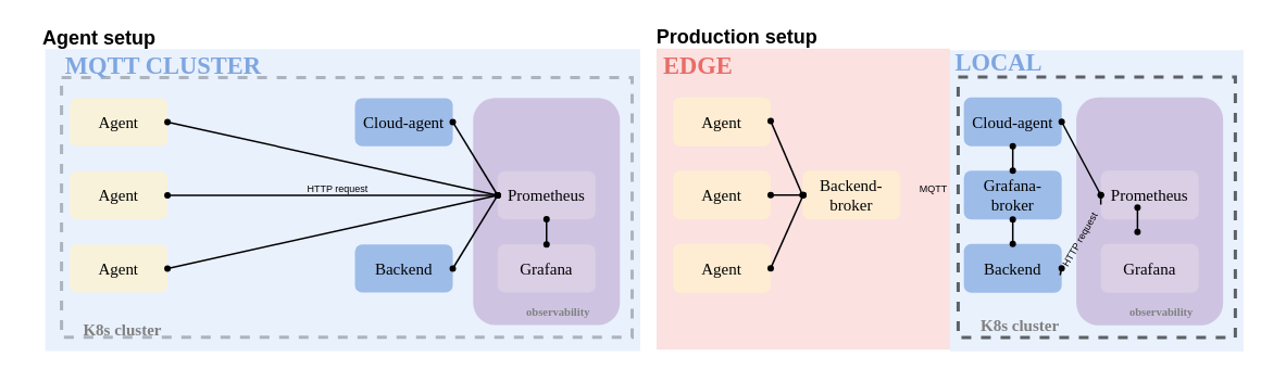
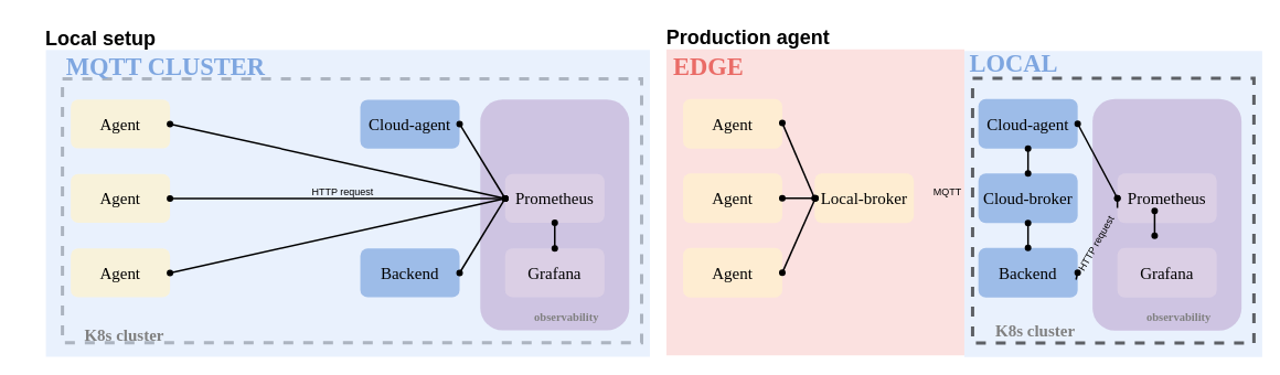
  <mxCell id="0" />
  <mxCell id="1" parent="0" />
  <mxCell id="2" value="" style="rounded=0;whiteSpace=wrap;html=1;fontFamily=Lucida Console;fontSize=20;fillColor=#dae8fc;strokeColor=none;opacity=60;" parent="1" vertex="1"><mxGeometry x="1165" y="61" width="360" height="370" as="geometry" /></mxCell>
- <mxCell id="3" value="&lt;font style=&quot;font-size: 24px;&quot;&gt;&lt;b&gt;Production setup&lt;/b&gt;&lt;/font&gt;" style="text;html=1;strokeColor=none;fillColor=none;align=center;verticalAlign=middle;whiteSpace=wrap;rounded=0;" parent="1" vertex="1"><mxGeometry x="779" y="20" width="250" height="50" as="geometry" /></mxCell>
- <mxCell id="4" value="&lt;font style=&quot;font-size: 24px;&quot;&gt;&lt;b&gt;Agent setup&lt;/b&gt;&lt;/font&gt;" style="text;html=1;strokeColor=none;fillColor=none;align=center;verticalAlign=middle;whiteSpace=wrap;rounded=0;" parent="1" vertex="1"><mxGeometry x="39" y="22.25" width="165" height="49" as="geometry" /></mxCell>
+ <mxCell id="3" value="&lt;font style=&quot;font-size: 24px;&quot;&gt;&lt;b&gt;Production agent&lt;/b&gt;&lt;/font&gt;" style="text;html=1;strokeColor=none;fillColor=none;align=center;verticalAlign=middle;whiteSpace=wrap;rounded=0;" parent="1" vertex="1"><mxGeometry x="779" y="20" width="250" height="50" as="geometry" /></mxCell>
+ <mxCell id="4" value="&lt;font style=&quot;font-size: 24px;&quot;&gt;&lt;b&gt;Local setup&lt;/b&gt;&lt;/font&gt;" style="text;html=1;strokeColor=none;fillColor=none;align=center;verticalAlign=middle;whiteSpace=wrap;rounded=0;" parent="1" vertex="1"><mxGeometry x="39" y="22.25" width="165" height="49" as="geometry" /></mxCell>
  <mxCell id="5" value="" style="rounded=0;whiteSpace=wrap;html=1;fontFamily=Lucida Console;fontSize=30;fontColor=#7EA6E0;opacity=60;fillColor=none;strokeWidth=4;dashed=1;" parent="1" vertex="1"><mxGeometry x="1175" y="94" width="340" height="320" as="geometry" /></mxCell>
  <mxCell id="6" value="" style="rounded=1;whiteSpace=wrap;html=1;fontSize=14;fillColor=#A680B8;strokeColor=none;opacity=40;" parent="1" vertex="1"><mxGeometry x="1320" y="119" width="180" height="280" as="geometry" /></mxCell>
  <mxCell id="7" value="" style="rounded=0;whiteSpace=wrap;html=1;fontFamily=Lucida Console;fontSize=20;fillColor=#f8cecc;strokeColor=none;opacity=60;" parent="1" vertex="1"><mxGeometry x="805" y="59" width="360" height="370" as="geometry" /></mxCell>
  <mxCell id="8" value="&lt;span style=&quot;font-size: 20px;&quot;&gt;&lt;font face=&quot;Lucida Console&quot;&gt;Agent&lt;/font&gt;&lt;/span&gt;" style="rounded=1;whiteSpace=wrap;html=1;fillColor=#fff2cc;strokeColor=none;opacity=70;" parent="1" vertex="1"><mxGeometry x="825" y="119" width="120" height="60" as="geometry" /></mxCell>
  <mxCell id="9" value="&lt;span style=&quot;font-size: 20px;&quot;&gt;&lt;font face=&quot;Lucida Console&quot;&gt;Agent&lt;/font&gt;&lt;/span&gt;" style="rounded=1;whiteSpace=wrap;html=1;fillColor=#fff2cc;strokeColor=none;opacity=70;" parent="1" vertex="1"><mxGeometry x="825" y="209" width="120" height="60" as="geometry" /></mxCell>
  <mxCell id="10" value="&lt;span style=&quot;font-size: 20px;&quot;&gt;&lt;font face=&quot;Lucida Console&quot;&gt;Agent&lt;/font&gt;&lt;/span&gt;" style="rounded=1;whiteSpace=wrap;html=1;fillColor=#fff2cc;strokeColor=none;opacity=70;" parent="1" vertex="1"><mxGeometry x="825" y="299" width="120" height="60" as="geometry" /></mxCell>
  <mxCell id="11" value="&lt;font face=&quot;Lucida Console&quot;&gt;&lt;span style=&quot;font-size: 20px;&quot;&gt;Backend&lt;/span&gt;&lt;/font&gt;" style="rounded=1;whiteSpace=wrap;html=1;fillColor=#7EA6E0;strokeColor=none;opacity=70;" parent="1" vertex="1"><mxGeometry x="1182" y="299" width="120" height="60" as="geometry" /></mxCell>
  <mxCell id="12" value="&lt;font color=&quot;#ea6b66&quot; style=&quot;font-size: 30px;&quot;&gt;&lt;b&gt;EDGE&lt;/b&gt;&lt;/font&gt;" style="text;html=1;strokeColor=none;fillColor=none;align=center;verticalAlign=middle;whiteSpace=wrap;rounded=0;fontFamily=Lucida Console;fontSize=20;opacity=60;" parent="1" vertex="1"><mxGeometry x="826" y="64" width="60" height="30" as="geometry" /></mxCell>
  <mxCell id="13" value="&lt;font color=&quot;#7ea6e0&quot; style=&quot;font-size: 30px;&quot;&gt;&lt;b style=&quot;&quot;&gt;LOCAL&lt;/b&gt;&lt;/font&gt;" style="text;html=1;strokeColor=none;fillColor=none;align=center;verticalAlign=middle;whiteSpace=wrap;rounded=0;fontFamily=Lucida Console;fontSize=20;opacity=60;" parent="1" vertex="1"><mxGeometry x="1195" y="61" width="60" height="30" as="geometry" /></mxCell>
  <mxCell id="14" value="&lt;font color=&quot;#808080&quot; size=&quot;1&quot;&gt;&lt;b style=&quot;font-size: 20px;&quot;&gt;K8s cluster&lt;/b&gt;&lt;/font&gt;" style="text;html=1;strokeColor=none;fillColor=none;align=center;verticalAlign=middle;whiteSpace=wrap;rounded=0;fontFamily=Lucida Console;fontSize=20;opacity=60;" parent="1" vertex="1"><mxGeometry x="1121" y="383" width="260" height="30" as="geometry" /></mxCell>
  <mxCell id="15" value="&lt;font color=&quot;#808080&quot; style=&quot;font-size: 14px;&quot;&gt;&lt;b style=&quot;font-size: 14px;&quot;&gt;observability&lt;/b&gt;&lt;/font&gt;" style="text;html=1;strokeColor=none;fillColor=none;align=center;verticalAlign=middle;whiteSpace=wrap;rounded=0;fontFamily=Lucida Console;fontSize=14;opacity=60;" parent="1" vertex="1"><mxGeometry x="1361" y="369" width="127" height="30" as="geometry" /></mxCell>
  <mxCell id="16" value="&lt;font face=&quot;Lucida Console&quot;&gt;&lt;span style=&quot;font-size: 20px;&quot;&gt;Prometheus&lt;/span&gt;&lt;/font&gt;" style="rounded=1;whiteSpace=wrap;html=1;fillColor=#e1d5e7;strokeColor=none;opacity=70;" parent="1" vertex="1"><mxGeometry x="1350" y="209" width="120" height="60" as="geometry" /></mxCell>
  <mxCell id="17" value="&lt;font face=&quot;Lucida Console&quot;&gt;&lt;span style=&quot;font-size: 20px;&quot;&gt;Grafana&lt;/span&gt;&lt;/font&gt;" style="rounded=1;whiteSpace=wrap;html=1;fillColor=#e1d5e7;strokeColor=none;opacity=70;" parent="1" vertex="1"><mxGeometry x="1350" y="299" width="120" height="60" as="geometry" /></mxCell>
  <mxCell id="18" value="" style="endArrow=oval;html=1;rounded=0;fontFamily=Lucida Console;fontSize=20;entryX=0.5;entryY=0;entryDx=0;entryDy=0;startArrow=oval;startFill=1;strokeWidth=2;endFill=1;" parent="1" edge="1"><mxGeometry width="50" height="50" relative="1" as="geometry"><mxPoint x="1395" y="254.5" as="sourcePoint" /><mxPoint x="1395" y="284.5" as="targetPoint" /><Array as="points" /></mxGeometry></mxCell>
  <mxCell id="19" value="&lt;span style=&quot;font-size: 20px;&quot;&gt;&lt;font face=&quot;Lucida Console&quot;&gt;Cloud-agent&lt;/font&gt;&lt;/span&gt;" style="rounded=1;whiteSpace=wrap;html=1;fillColor=#7EA6E0;strokeColor=none;opacity=70;" parent="1" vertex="1"><mxGeometry x="1182" y="119" width="120" height="60" as="geometry" /></mxCell>
  <mxCell id="20" value="" style="endArrow=oval;html=1;rounded=0;fontFamily=Lucida Console;fontSize=20;entryX=1;entryY=0.5;entryDx=0;entryDy=0;startArrow=none;startFill=1;strokeWidth=2;endFill=1;exitX=0;exitY=0.5;exitDx=0;exitDy=0;" parent="1" source="29" target="11" edge="1"><mxGeometry width="50" height="50" relative="1" as="geometry"><mxPoint x="1235" y="240" as="sourcePoint" /><mxPoint x="1145" y="220" as="targetPoint" /><Array as="points" /></mxGeometry></mxCell>
  <mxCell id="21" value="" style="endArrow=oval;html=1;rounded=0;fontFamily=Lucida Console;fontSize=20;entryX=1;entryY=0.5;entryDx=0;entryDy=0;startArrow=oval;startFill=1;strokeWidth=2;endFill=1;exitX=0;exitY=0.5;exitDx=0;exitDy=0;" parent="1" source="16" target="19" edge="1"><mxGeometry width="50" height="50" relative="1" as="geometry"><mxPoint x="1360" y="252" as="sourcePoint" /><mxPoint x="1295" y="202" as="targetPoint" /><Array as="points" /></mxGeometry></mxCell>
- <mxCell id="22" value="&lt;font face=&quot;Lucida Console&quot;&gt;&lt;span style=&quot;font-size: 20px;&quot;&gt;Backend-broker&lt;/span&gt;&lt;/font&gt;" style="rounded=1;whiteSpace=wrap;html=1;fillColor=#fff2cc;strokeColor=none;opacity=70;" parent="1" vertex="1"><mxGeometry x="984" y="209" width="120" height="60" as="geometry" /></mxCell>
- <mxCell id="23" value="&lt;span style=&quot;font-size: 20px;&quot;&gt;&lt;font face=&quot;Lucida Console&quot;&gt;Grafana-broker&lt;/font&gt;&lt;/span&gt;" style="rounded=1;whiteSpace=wrap;html=1;fillColor=#7EA6E0;strokeColor=none;opacity=70;" parent="1" vertex="1"><mxGeometry x="1182" y="209" width="120" height="60" as="geometry" /></mxCell>
+ <mxCell id="22" value="&lt;font face=&quot;Lucida Console&quot;&gt;&lt;span style=&quot;font-size: 20px;&quot;&gt;Local-broker&lt;/span&gt;&lt;/font&gt;" style="rounded=1;whiteSpace=wrap;html=1;fillColor=#fff2cc;strokeColor=none;opacity=70;" parent="1" vertex="1"><mxGeometry x="984" y="209" width="120" height="60" as="geometry" /></mxCell>
+ <mxCell id="23" value="&lt;span style=&quot;font-size: 20px;&quot;&gt;&lt;font face=&quot;Lucida Console&quot;&gt;Cloud-broker&lt;/font&gt;&lt;/span&gt;" style="rounded=1;whiteSpace=wrap;html=1;fillColor=#7EA6E0;strokeColor=none;opacity=70;" parent="1" vertex="1"><mxGeometry x="1182" y="209" width="120" height="60" as="geometry" /></mxCell>
  <mxCell id="24" value="" style="endArrow=oval;html=1;rounded=0;fontFamily=Lucida Console;fontSize=20;startArrow=oval;startFill=1;strokeWidth=2;endFill=1;exitX=0;exitY=0.5;exitDx=0;exitDy=0;" parent="1" source="22" edge="1"><mxGeometry width="50" height="50" relative="1" as="geometry"><mxPoint x="1020.5" y="148.37" as="sourcePoint" /><mxPoint x="945" y="148" as="targetPoint" /><Array as="points" /></mxGeometry></mxCell>
  <mxCell id="25" value="" style="endArrow=oval;html=1;rounded=0;fontFamily=Lucida Console;fontSize=20;startArrow=oval;startFill=1;strokeWidth=2;endFill=1;entryX=1;entryY=0.5;entryDx=0;entryDy=0;" parent="1" target="9" edge="1"><mxGeometry width="50" height="50" relative="1" as="geometry"><mxPoint x="985" y="239" as="sourcePoint" /><mxPoint x="955" y="158" as="targetPoint" /><Array as="points" /></mxGeometry></mxCell>
  <mxCell id="26" value="" style="endArrow=oval;html=1;rounded=0;fontFamily=Lucida Console;fontSize=20;startArrow=oval;startFill=1;strokeWidth=2;endFill=1;entryX=1;entryY=0.5;entryDx=0;entryDy=0;" parent="1" target="10" edge="1"><mxGeometry width="50" height="50" relative="1" as="geometry"><mxPoint x="985" y="239" as="sourcePoint" /><mxPoint x="955" y="249" as="targetPoint" /><Array as="points" /></mxGeometry></mxCell>
  <mxCell id="27" value="" style="endArrow=oval;html=1;rounded=0;fontFamily=Lucida Console;fontSize=20;startArrow=oval;startFill=1;strokeWidth=2;endFill=1;entryX=0.5;entryY=0;entryDx=0;entryDy=0;exitX=0.5;exitY=1;exitDx=0;exitDy=0;" parent="1" source="19" edge="1" target="23"><mxGeometry width="50" height="50" relative="1" as="geometry"><mxPoint x="1275" y="119" as="sourcePoint" /><mxPoint x="1235" y="209" as="targetPoint" /><Array as="points" /></mxGeometry></mxCell>
  <mxCell id="28" value="" style="endArrow=oval;html=1;rounded=0;fontFamily=Lucida Console;fontSize=20;startArrow=oval;startFill=1;strokeWidth=2;endFill=1;entryX=0.5;entryY=0;entryDx=0;entryDy=0;exitX=0.5;exitY=1;exitDx=0;exitDy=0;" parent="1" edge="1" target="11" source="23"><mxGeometry width="50" height="50" relative="1" as="geometry"><mxPoint x="1235" y="269" as="sourcePoint" /><mxPoint x="1235" y="299" as="targetPoint" /><Array as="points" /></mxGeometry></mxCell>
  <mxCell id="29" value="HTTP request" style="text;html=1;strokeColor=none;fillColor=none;align=center;verticalAlign=middle;whiteSpace=wrap;rounded=0;fontSize=12;opacity=40;rotation=-60;" parent="1" vertex="1"><mxGeometry x="1275" y="279" width="100" height="30" as="geometry" /></mxCell>
  <mxCell id="30" value="" style="endArrow=none;html=1;rounded=0;fontFamily=Lucida Console;fontSize=20;entryX=1;entryY=0.5;entryDx=0;entryDy=0;startArrow=oval;startFill=1;strokeWidth=2;endFill=1;exitX=0;exitY=0.5;exitDx=0;exitDy=0;" parent="1" source="16" target="29" edge="1"><mxGeometry width="50" height="50" relative="1" as="geometry"><mxPoint x="1350" y="239" as="sourcePoint" /><mxPoint x="1295" y="329" as="targetPoint" /><Array as="points" /></mxGeometry></mxCell>
  <mxCell id="31" value="MQTT" style="text;html=1;strokeColor=none;fillColor=none;align=center;verticalAlign=middle;whiteSpace=wrap;rounded=0;fontSize=12;opacity=40;rotation=0;" parent="1" vertex="1"><mxGeometry x="1095" y="222.65" width="100" height="18" as="geometry" /></mxCell>
  <mxCell id="32" value="" style="rounded=0;whiteSpace=wrap;html=1;fontFamily=Lucida Console;fontSize=30;fontColor=#7EA6E0;opacity=60;fillColor=none;strokeWidth=4;dashed=1;" parent="1" vertex="1"><mxGeometry x="75" y="94.75" width="700" height="319" as="geometry" /></mxCell>
  <mxCell id="33" value="" style="rounded=0;whiteSpace=wrap;html=1;fontFamily=Lucida Console;fontSize=20;fillColor=#dae8fc;strokeColor=none;opacity=60;" parent="1" vertex="1"><mxGeometry x="55" y="59.75" width="730" height="371" as="geometry" /></mxCell>
  <mxCell id="34" value="" style="rounded=1;whiteSpace=wrap;html=1;fontSize=14;fillColor=#A680B8;strokeColor=none;opacity=40;" parent="1" vertex="1"><mxGeometry x="580" y="119.75" width="180" height="279" as="geometry" /></mxCell>
  <mxCell id="35" value="&lt;span style=&quot;font-size: 20px;&quot;&gt;&lt;font face=&quot;Lucida Console&quot;&gt;Agent&lt;/font&gt;&lt;/span&gt;" style="rounded=1;whiteSpace=wrap;html=1;fillColor=#fff2cc;strokeColor=none;opacity=70;" parent="1" vertex="1"><mxGeometry x="85" y="119.75" width="120" height="59" as="geometry" /></mxCell>
  <mxCell id="36" value="&lt;span style=&quot;font-size: 20px;&quot;&gt;&lt;font face=&quot;Lucida Console&quot;&gt;Agent&lt;/font&gt;&lt;/span&gt;" style="rounded=1;whiteSpace=wrap;html=1;fillColor=#fff2cc;strokeColor=none;opacity=70;" parent="1" vertex="1"><mxGeometry x="85" y="209.75" width="120" height="59" as="geometry" /></mxCell>
  <mxCell id="37" value="&lt;span style=&quot;font-size: 20px;&quot;&gt;&lt;font face=&quot;Lucida Console&quot;&gt;Agent&lt;/font&gt;&lt;/span&gt;" style="rounded=1;whiteSpace=wrap;html=1;fillColor=#fff2cc;strokeColor=none;opacity=70;" parent="1" vertex="1"><mxGeometry x="85" y="299.75" width="120" height="59" as="geometry" /></mxCell>
  <mxCell id="38" value="&lt;font face=&quot;Lucida Console&quot;&gt;&lt;span style=&quot;font-size: 20px;&quot;&gt;Backend&lt;/span&gt;&lt;/font&gt;" style="rounded=1;whiteSpace=wrap;html=1;fillColor=#7EA6E0;strokeColor=none;opacity=70;" parent="1" vertex="1"><mxGeometry x="435" y="299.75" width="120" height="59" as="geometry" /></mxCell>
  <mxCell id="39" value="&lt;font color=&quot;#7ea6e0&quot; style=&quot;font-size: 30px;&quot;&gt;&lt;b style=&quot;&quot;&gt;MQTT CLUSTER&lt;/b&gt;&lt;/font&gt;" style="text;html=1;strokeColor=none;fillColor=none;align=center;verticalAlign=middle;whiteSpace=wrap;rounded=0;fontFamily=Lucida Console;fontSize=20;opacity=60;" parent="1" vertex="1"><mxGeometry x="65" y="64.75" width="270" height="29" as="geometry" /></mxCell>
  <mxCell id="40" value="&lt;font color=&quot;#808080&quot; size=&quot;1&quot;&gt;&lt;b style=&quot;font-size: 20px;&quot;&gt;K8s cluster&lt;/b&gt;&lt;/font&gt;" style="text;html=1;strokeColor=none;fillColor=none;align=center;verticalAlign=middle;whiteSpace=wrap;rounded=0;fontFamily=Lucida Console;fontSize=20;opacity=60;" parent="1" vertex="1"><mxGeometry x="20" y="389.75" width="260" height="29" as="geometry" /></mxCell>
  <mxCell id="41" value="&lt;font color=&quot;#808080&quot; style=&quot;font-size: 14px;&quot;&gt;&lt;b style=&quot;font-size: 14px;&quot;&gt;observability&lt;/b&gt;&lt;/font&gt;" style="text;html=1;strokeColor=none;fillColor=none;align=center;verticalAlign=middle;whiteSpace=wrap;rounded=0;fontFamily=Lucida Console;fontSize=14;opacity=60;" parent="1" vertex="1"><mxGeometry x="621" y="369.75" width="127" height="29" as="geometry" /></mxCell>
  <mxCell id="42" value="&lt;font face=&quot;Lucida Console&quot;&gt;&lt;span style=&quot;font-size: 20px;&quot;&gt;Prometheus&lt;/span&gt;&lt;/font&gt;" style="rounded=1;whiteSpace=wrap;html=1;fillColor=#e1d5e7;strokeColor=none;opacity=70;" parent="1" vertex="1"><mxGeometry x="610" y="209.75" width="120" height="59" as="geometry" /></mxCell>
  <mxCell id="43" value="&lt;font face=&quot;Lucida Console&quot;&gt;&lt;span style=&quot;font-size: 20px;&quot;&gt;Grafana&lt;/span&gt;&lt;/font&gt;" style="rounded=1;whiteSpace=wrap;html=1;fillColor=#e1d5e7;strokeColor=none;opacity=70;" parent="1" vertex="1"><mxGeometry x="610" y="299.75" width="120" height="59" as="geometry" /></mxCell>
  <mxCell id="44" value="" style="endArrow=oval;html=1;rounded=0;fontFamily=Lucida Console;fontSize=20;entryX=0.5;entryY=0;entryDx=0;entryDy=0;startArrow=oval;startFill=1;strokeWidth=2;endFill=1;" parent="1" source="42" target="43" edge="1"><mxGeometry width="50" height="50" relative="1" as="geometry"><mxPoint x="676.71" y="283.75" as="sourcePoint" /><mxPoint x="676.71" y="332.75" as="targetPoint" /><Array as="points" /></mxGeometry></mxCell>
  <mxCell id="45" value="&lt;span style=&quot;font-size: 20px;&quot;&gt;&lt;font face=&quot;Lucida Console&quot;&gt;Cloud-agent&lt;/font&gt;&lt;/span&gt;" style="rounded=1;whiteSpace=wrap;html=1;fillColor=#7EA6E0;strokeColor=none;opacity=70;" parent="1" vertex="1"><mxGeometry x="435" y="119.85" width="120" height="59" as="geometry" /></mxCell>
  <mxCell id="46" value="" style="endArrow=oval;html=1;rounded=0;fontFamily=Lucida Console;fontSize=20;entryX=1;entryY=0.5;entryDx=0;entryDy=0;startArrow=oval;startFill=1;strokeWidth=2;endFill=1;exitX=0;exitY=0.5;exitDx=0;exitDy=0;" parent="1" source="42" target="38" edge="1"><mxGeometry width="50" height="50" relative="1" as="geometry"><mxPoint x="495" y="240.75" as="sourcePoint" /><mxPoint x="405" y="220.75" as="targetPoint" /><Array as="points" /></mxGeometry></mxCell>
  <mxCell id="47" value="" style="endArrow=oval;html=1;rounded=0;fontFamily=Lucida Console;fontSize=20;entryX=1;entryY=0.5;entryDx=0;entryDy=0;startArrow=oval;startFill=1;strokeWidth=2;endFill=1;exitX=0;exitY=0.5;exitDx=0;exitDy=0;" parent="1" source="42" target="45" edge="1"><mxGeometry width="50" height="50" relative="1" as="geometry"><mxPoint x="620" y="252.75" as="sourcePoint" /><mxPoint x="555" y="202.75" as="targetPoint" /><Array as="points" /></mxGeometry></mxCell>
  <mxCell id="48" value="" style="endArrow=oval;html=1;rounded=0;fontFamily=Lucida Console;fontSize=20;entryX=1;entryY=0.5;entryDx=0;entryDy=0;startArrow=oval;startFill=1;strokeWidth=2;endFill=1;exitX=0;exitY=0.5;exitDx=0;exitDy=0;" parent="1" source="42" target="35" edge="1"><mxGeometry width="50" height="50" relative="1" as="geometry"><mxPoint x="540" y="269.75" as="sourcePoint" /><mxPoint x="315" y="149.85" as="targetPoint" /><Array as="points" /></mxGeometry></mxCell>
  <mxCell id="49" value="" style="endArrow=oval;html=1;rounded=0;fontFamily=Lucida Console;fontSize=20;entryX=1;entryY=0.5;entryDx=0;entryDy=0;startArrow=oval;startFill=1;strokeWidth=2;endFill=1;exitX=0;exitY=0.5;exitDx=0;exitDy=0;" parent="1" source="42" target="36" edge="1"><mxGeometry width="50" height="50" relative="1" as="geometry"><mxPoint x="620" y="249.75" as="sourcePoint" /><mxPoint x="315" y="239.75" as="targetPoint" /><Array as="points" /></mxGeometry></mxCell>
  <mxCell id="50" value="" style="endArrow=oval;html=1;rounded=0;fontFamily=Lucida Console;fontSize=20;entryX=1;entryY=0.5;entryDx=0;entryDy=0;startArrow=oval;startFill=1;strokeWidth=2;endFill=1;exitX=0;exitY=0.5;exitDx=0;exitDy=0;" parent="1" source="42" target="37" edge="1"><mxGeometry width="50" height="50" relative="1" as="geometry"><mxPoint x="620" y="249.75" as="sourcePoint" /><mxPoint x="315" y="329.75" as="targetPoint" /><Array as="points" /></mxGeometry></mxCell>
  <mxCell id="51" value="HTTP request" style="text;html=1;strokeColor=none;fillColor=none;align=center;verticalAlign=middle;whiteSpace=wrap;rounded=0;fontSize=12;opacity=40;" parent="1" vertex="1"><mxGeometry x="364" y="217.65" width="100" height="29" as="geometry" /></mxCell>
